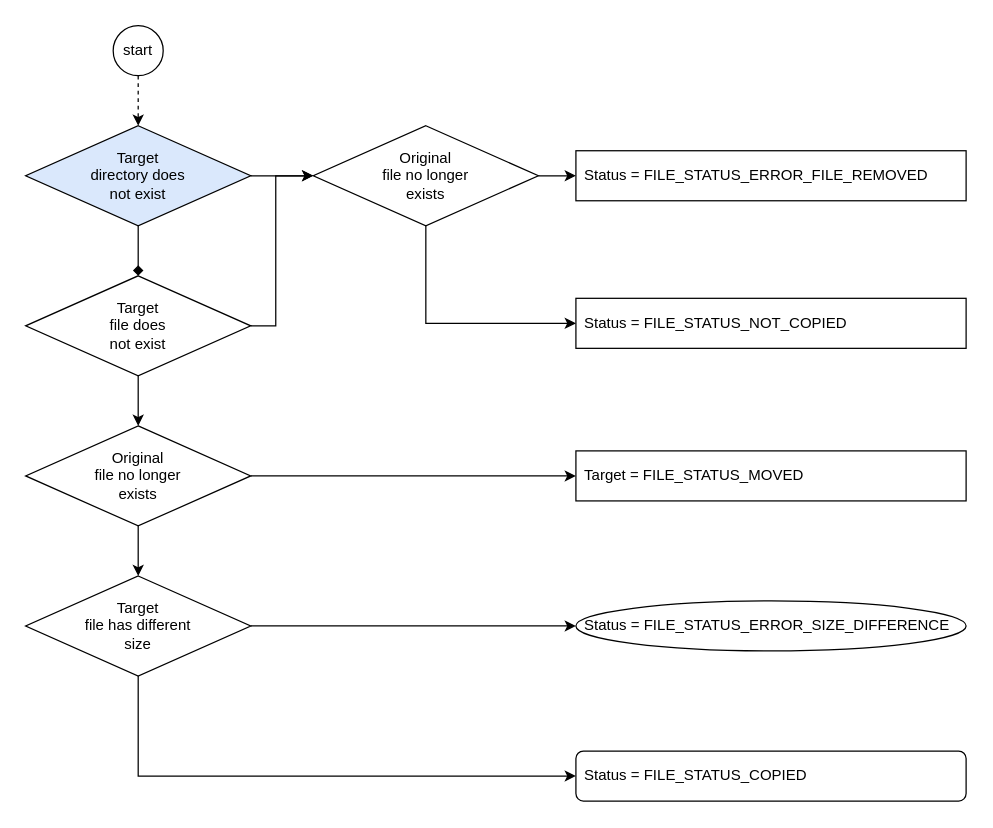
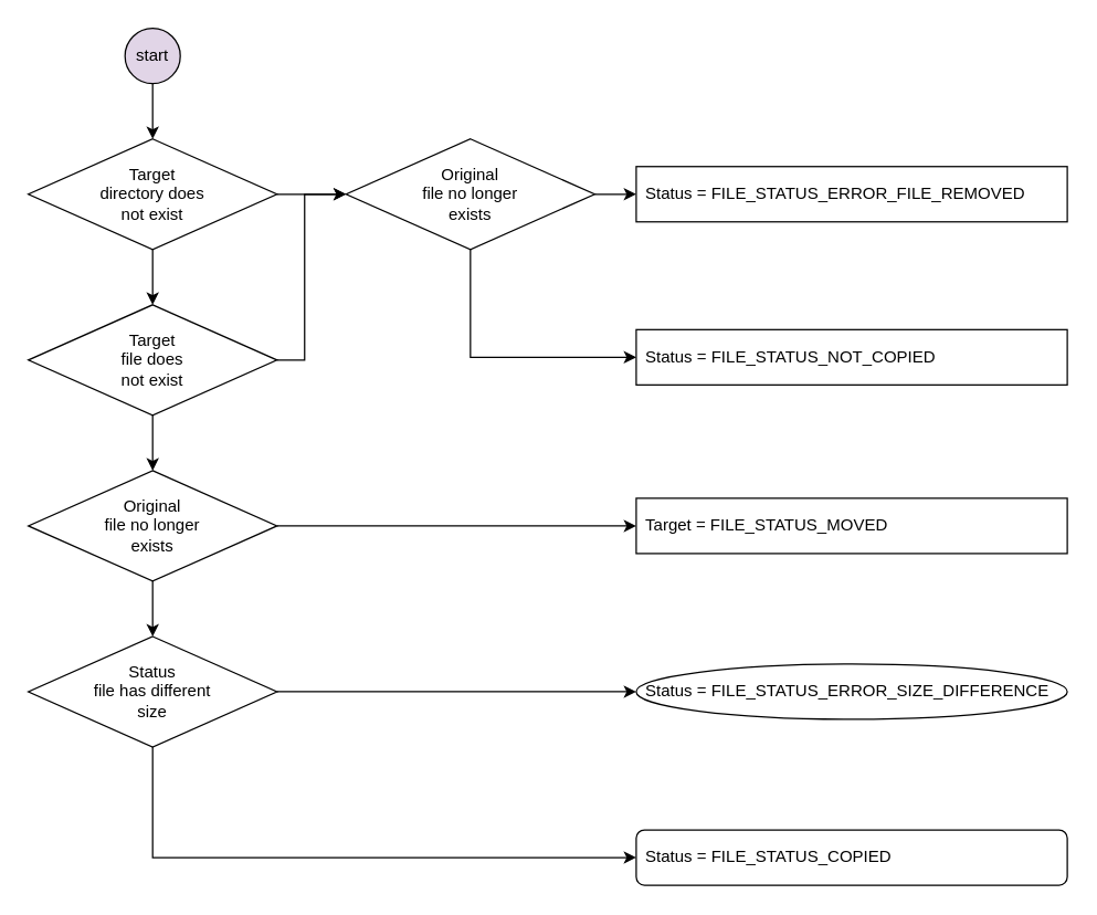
  <mxCell id="0" />
  <mxCell id="1" parent="0" />
  <mxCell id="2" style="edgeStyle=orthogonalEdgeStyle;rounded=0;orthogonalLoop=1;jettySize=auto;html=1;entryX=0;entryY=0.5;entryDx=0;entryDy=0;" edge="1" parent="1" source="4" target="23"><mxGeometry relative="1" as="geometry" /></mxCell>
- <mxCell id="3" style="edgeStyle=orthogonalEdgeStyle;rounded=0;orthogonalLoop=1;jettySize=auto;html=1;entryX=0.5;entryY=0;entryDx=0;entryDy=0;endArrow=diamond;" edge="1" parent="1" source="4" target="8"><mxGeometry relative="1" as="geometry" /></mxCell>
- <mxCell id="4" value="Target&lt;br&gt;directory does &lt;br&gt;not exist" style="rhombus;whiteSpace=wrap;html=1;spacing=12;spacingTop=12;spacingLeft=16;spacingBottom=12;spacingRight=16;fillColor=#dae8fc;" vertex="1" parent="1"><mxGeometry x="20" y="100" width="180" height="80" as="geometry" /></mxCell>
+ <mxCell id="3" style="edgeStyle=orthogonalEdgeStyle;rounded=0;orthogonalLoop=1;jettySize=auto;html=1;entryX=0.5;entryY=0;entryDx=0;entryDy=0;" edge="1" parent="1" source="4" target="8"><mxGeometry relative="1" as="geometry" /></mxCell>
+ <mxCell id="4" value="Target&lt;br&gt;directory does &lt;br&gt;not exist" style="rhombus;whiteSpace=wrap;html=1;spacing=12;spacingTop=12;spacingLeft=16;spacingBottom=12;spacingRight=16;" vertex="1" parent="1"><mxGeometry x="20" y="100" width="180" height="80" as="geometry" /></mxCell>
  <mxCell id="5" value="Status =&amp;nbsp;FILE_STATUS_ERROR_FILE_REMOVED" style="rounded=0;whiteSpace=wrap;html=1;align=left;spacingLeft=5;" vertex="1" parent="1"><mxGeometry x="460" y="120" width="312" height="40" as="geometry" /></mxCell>
  <mxCell id="6" style="edgeStyle=orthogonalEdgeStyle;rounded=0;orthogonalLoop=1;jettySize=auto;html=1;entryX=0;entryY=0.5;entryDx=0;entryDy=0;exitX=1;exitY=0.5;exitDx=0;exitDy=0;" edge="1" parent="1" source="8" target="23"><mxGeometry relative="1" as="geometry"><Array as="points"><mxPoint x="220" y="260" /><mxPoint x="220" y="140" /></Array></mxGeometry></mxCell>
  <mxCell id="7" style="edgeStyle=orthogonalEdgeStyle;rounded=0;orthogonalLoop=1;jettySize=auto;html=1;" edge="1" parent="1" source="8" target="16"><mxGeometry relative="1" as="geometry" /></mxCell>
  <mxCell id="8" value="Target&lt;br&gt;file does &lt;br&gt;not exist" style="rhombus;whiteSpace=wrap;html=1;spacing=12;spacingTop=12;spacingLeft=16;spacingBottom=12;spacingRight=16;" vertex="1" parent="1"><mxGeometry x="20" y="220" width="180" height="80" as="geometry" /></mxCell>
  <mxCell id="9" value="Status =&amp;nbsp;FILE_STATUS_NOT_COPIED" style="rounded=0;whiteSpace=wrap;html=1;align=left;spacingLeft=5;" vertex="1" parent="1"><mxGeometry x="460" y="238" width="312" height="40" as="geometry" /></mxCell>
  <mxCell id="10" style="edgeStyle=orthogonalEdgeStyle;rounded=0;orthogonalLoop=1;jettySize=auto;html=1;exitX=1;exitY=0.5;exitDx=0;exitDy=0;" edge="1" parent="1" source="12" target="13"><mxGeometry relative="1" as="geometry"><mxPoint x="200" y="485" as="sourcePoint" /></mxGeometry></mxCell>
  <mxCell id="11" style="edgeStyle=orthogonalEdgeStyle;rounded=0;orthogonalLoop=1;jettySize=auto;html=1;exitX=0.5;exitY=1;exitDx=0;exitDy=0;entryX=0;entryY=0.5;entryDx=0;entryDy=0;" edge="1" parent="1" target="18"><mxGeometry relative="1" as="geometry"><mxPoint x="110" y="530" as="sourcePoint" /><mxPoint x="410" y="598" as="targetPoint" /><Array as="points"><mxPoint x="110" y="620" /></Array></mxGeometry></mxCell>
- <mxCell id="12" value="Target&lt;br&gt;file has different&lt;br&gt;size" style="rhombus;whiteSpace=wrap;html=1;spacing=12;spacingTop=12;spacingLeft=16;spacingBottom=12;spacingRight=16;" vertex="1" parent="1"><mxGeometry x="20" y="460" width="180" height="80" as="geometry" /></mxCell>
+ <mxCell id="12" value="Status&lt;br&gt;file has different&lt;br&gt;size" style="rhombus;whiteSpace=wrap;html=1;spacing=12;spacingTop=12;spacingLeft=16;spacingBottom=12;spacingRight=16;" vertex="1" parent="1"><mxGeometry x="20" y="460" width="180" height="80" as="geometry" /></mxCell>
  <mxCell id="13" value="Status =&amp;nbsp;FILE_STATUS_ERROR_SIZE_DIFFERENCE" style="ellipse;whiteSpace=wrap;html=1;align=left;spacingLeft=5;" vertex="1" parent="1"><mxGeometry x="460" y="480" width="312" height="40" as="geometry" /></mxCell>
  <mxCell id="14" style="edgeStyle=orthogonalEdgeStyle;rounded=0;orthogonalLoop=1;jettySize=auto;html=1;" edge="1" source="16" target="17" parent="1"><mxGeometry relative="1" as="geometry" /></mxCell>
  <mxCell id="15" style="edgeStyle=orthogonalEdgeStyle;rounded=0;orthogonalLoop=1;jettySize=auto;html=1;" edge="1" parent="1" source="16" target="12"><mxGeometry relative="1" as="geometry" /></mxCell>
  <mxCell id="16" value="Original&lt;br&gt;file no longer&lt;br&gt;exists" style="rhombus;whiteSpace=wrap;html=1;spacing=12;spacingTop=12;spacingLeft=16;spacingBottom=12;spacingRight=16;" vertex="1" parent="1"><mxGeometry x="20" y="340" width="180" height="80" as="geometry" /></mxCell>
  <mxCell id="17" value="Target =&amp;nbsp;FILE_STATUS_MOVED" style="rounded=0;whiteSpace=wrap;html=1;align=left;spacingLeft=5;" vertex="1" parent="1"><mxGeometry x="460" y="360" width="312" height="40" as="geometry" /></mxCell>
  <mxCell id="18" value="Status =&amp;nbsp;FILE_STATUS_COPIED" style="whiteSpace=wrap;html=1;align=left;spacingLeft=5;rounded=1;" vertex="1" parent="1"><mxGeometry x="460" y="600" width="312" height="40" as="geometry" /></mxCell>
- <mxCell id="19" style="edgeStyle=orthogonalEdgeStyle;rounded=0;orthogonalLoop=1;jettySize=auto;html=1;entryX=0.5;entryY=0;entryDx=0;entryDy=0;dashed=1;" edge="1" parent="1" source="20" target="4"><mxGeometry relative="1" as="geometry" /></mxCell>
- <mxCell id="20" value="start" style="ellipse;whiteSpace=wrap;html=1;aspect=fixed;" vertex="1" parent="1"><mxGeometry x="90" y="20" width="40" height="40" as="geometry" /></mxCell>
+ <mxCell id="19" style="edgeStyle=orthogonalEdgeStyle;rounded=0;orthogonalLoop=1;jettySize=auto;html=1;entryX=0.5;entryY=0;entryDx=0;entryDy=0;" edge="1" parent="1" source="20" target="4"><mxGeometry relative="1" as="geometry" /></mxCell>
+ <mxCell id="20" value="start" style="ellipse;whiteSpace=wrap;html=1;aspect=fixed;fillColor=#e1d5e7;" vertex="1" parent="1"><mxGeometry x="90" y="20" width="40" height="40" as="geometry" /></mxCell>
  <mxCell id="21" style="edgeStyle=orthogonalEdgeStyle;rounded=0;orthogonalLoop=1;jettySize=auto;html=1;entryX=0;entryY=0.5;entryDx=0;entryDy=0;" edge="1" parent="1" source="23" target="5"><mxGeometry relative="1" as="geometry" /></mxCell>
  <mxCell id="22" style="edgeStyle=orthogonalEdgeStyle;rounded=0;orthogonalLoop=1;jettySize=auto;html=1;entryX=0;entryY=0.5;entryDx=0;entryDy=0;exitX=0.5;exitY=1;exitDx=0;exitDy=0;" edge="1" parent="1" source="23" target="9"><mxGeometry relative="1" as="geometry" /></mxCell>
  <mxCell id="23" value="Original&lt;br&gt;file no longer&lt;br&gt;exists" style="rhombus;whiteSpace=wrap;html=1;spacing=12;spacingTop=12;spacingLeft=16;spacingBottom=12;spacingRight=16;" vertex="1" parent="1"><mxGeometry x="250" y="100" width="180" height="80" as="geometry" /></mxCell>
